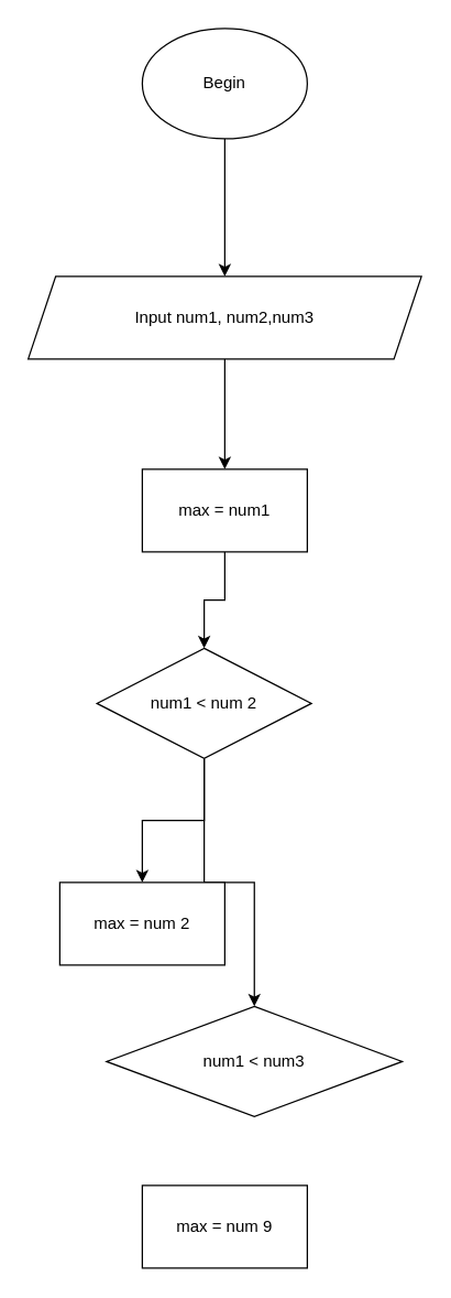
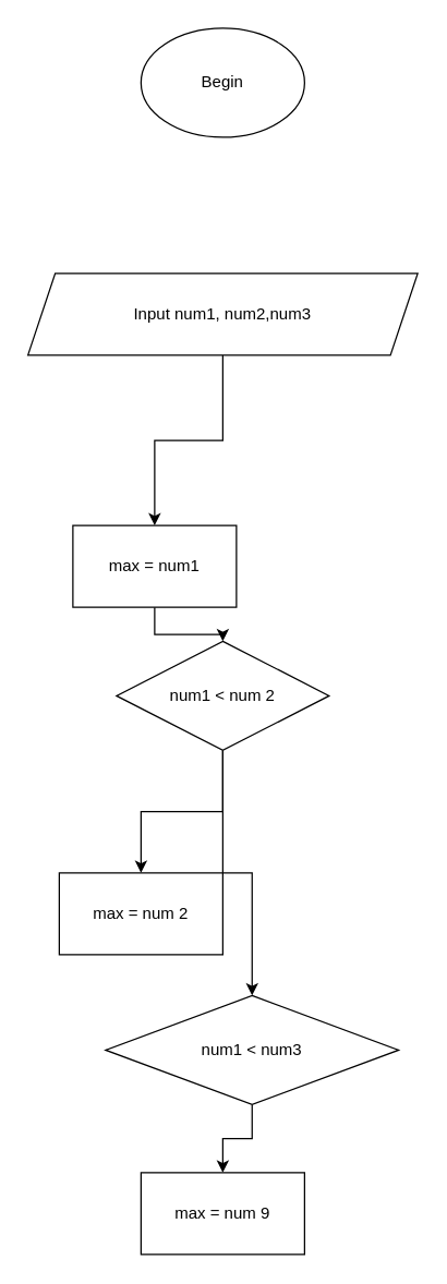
  <mxCell id="0" />
  <mxCell id="1" parent="0" />
- <mxCell id="2" value="" style="edgeStyle=orthogonalEdgeStyle;rounded=0;orthogonalLoop=1;jettySize=auto;html=1;" edge="1" parent="1" source="3" target="5"><mxGeometry relative="1" as="geometry" /></mxCell>
  <mxCell id="3" value="Begin" style="ellipse;whiteSpace=wrap;html=1;" vertex="1" parent="1"><mxGeometry x="103" y="20" width="120" height="80" as="geometry" /></mxCell>
  <mxCell id="4" value="" style="edgeStyle=orthogonalEdgeStyle;rounded=0;orthogonalLoop=1;jettySize=auto;html=1;" edge="1" parent="1" source="5" target="7"><mxGeometry relative="1" as="geometry" /></mxCell>
  <mxCell id="5" value="Input num1, num2,num3" style="shape=parallelogram;perimeter=parallelogramPerimeter;whiteSpace=wrap;html=1;fixedSize=1;" vertex="1" parent="1"><mxGeometry x="20" y="200" width="286" height="60" as="geometry" /></mxCell>
  <mxCell id="6" value="" style="edgeStyle=orthogonalEdgeStyle;rounded=0;orthogonalLoop=1;jettySize=auto;html=1;" edge="1" parent="1" source="7" target="10"><mxGeometry relative="1" as="geometry" /></mxCell>
- <mxCell id="7" value="max = num1" style="whiteSpace=wrap;html=1;" vertex="1" parent="1"><mxGeometry x="103" y="340" width="120" height="60" as="geometry" /></mxCell>
+ <mxCell id="7" value="max = num1" style="whiteSpace=wrap;html=1;" vertex="1" parent="1"><mxGeometry x="53" y="385" width="120" height="60" as="geometry" /></mxCell>
  <mxCell id="8" value="" style="edgeStyle=orthogonalEdgeStyle;rounded=0;orthogonalLoop=1;jettySize=auto;html=1;" edge="1" parent="1" source="10" target="12"><mxGeometry relative="1" as="geometry" /></mxCell>
  <mxCell id="9" value="" style="edgeStyle=orthogonalEdgeStyle;rounded=0;orthogonalLoop=1;jettySize=auto;html=1;" edge="1" parent="1" source="10" target="13"><mxGeometry relative="1" as="geometry" /></mxCell>
- <mxCell id="10" value="num1 &amp;lt; num 2" style="rhombus;whiteSpace=wrap;html=1;" vertex="1" parent="1"><mxGeometry x="70" y="470" width="156" height="80" as="geometry" /></mxCell>
+ <mxCell id="10" value="num1 &amp;lt; num 2" style="rhombus;whiteSpace=wrap;html=1;" vertex="1" parent="1"><mxGeometry x="85" y="470" width="156" height="80" as="geometry" /></mxCell>
+ <mxCell id="11" value="" style="edgeStyle=orthogonalEdgeStyle;rounded=0;orthogonalLoop=1;jettySize=auto;html=1;" edge="1" parent="1" source="12" target="14"><mxGeometry relative="1" as="geometry" /></mxCell>
  <mxCell id="12" value="num1 &amp;lt; num3" style="rhombus;whiteSpace=wrap;html=1;" vertex="1" parent="1"><mxGeometry x="77" y="730" width="215" height="80" as="geometry" /></mxCell>
  <mxCell id="13" value="max = num 2" style="whiteSpace=wrap;html=1;" vertex="1" parent="1"><mxGeometry x="43" y="640" width="120" height="60" as="geometry" /></mxCell>
  <mxCell id="14" value="max = num 9" style="whiteSpace=wrap;html=1;" vertex="1" parent="1"><mxGeometry x="103" y="860" width="120" height="60" as="geometry" /></mxCell>
